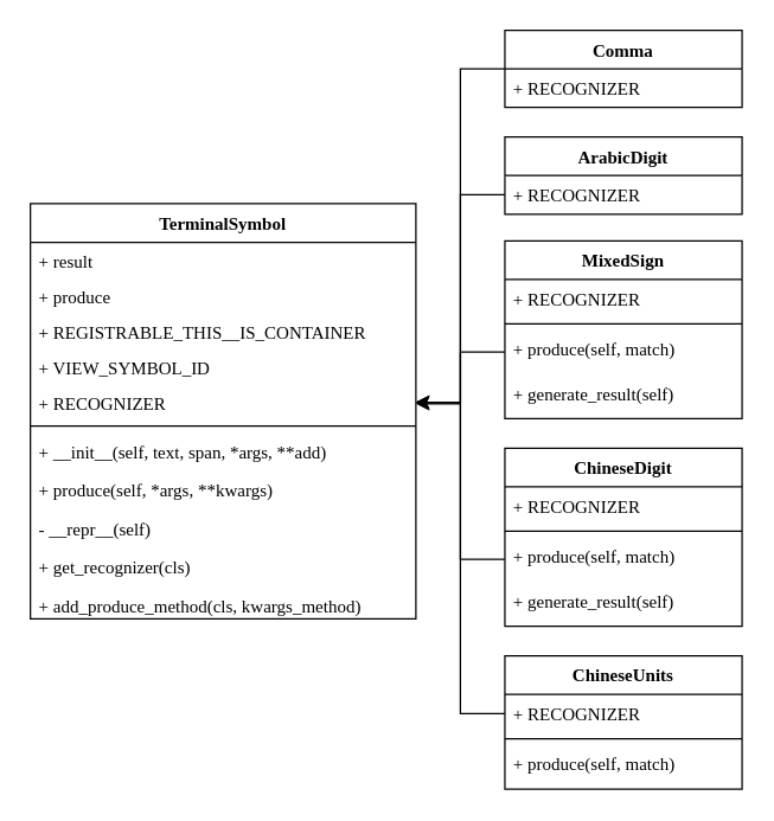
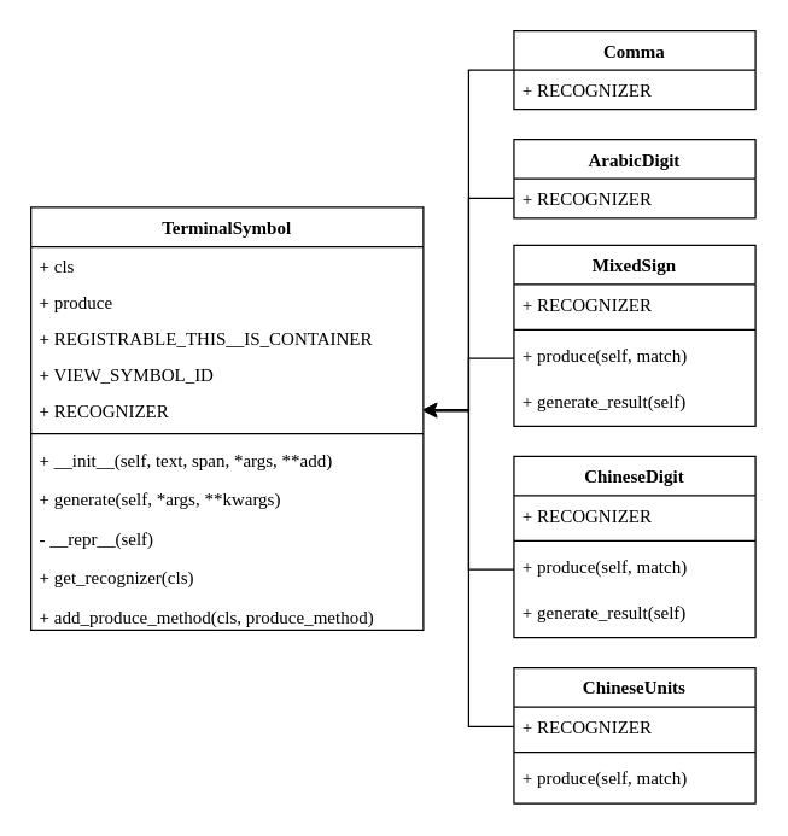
  <mxCell id="0" />
  <mxCell id="1" parent="0" />
  <mxCell id="2" value="ArabicDigit" style="swimlane;fontStyle=1;align=center;verticalAlign=top;childLayout=stackLayout;horizontal=1;startSize=26;horizontalStack=0;resizeParent=1;resizeParentMax=0;resizeLast=0;collapsible=1;marginBottom=0;fontFamily=Times New Roman;" parent="1" vertex="1"><mxGeometry x="340" y="92" width="160" height="52" as="geometry"><mxRectangle y="533" width="100" height="26" as="alternateBounds" /></mxGeometry></mxCell>
  <mxCell id="3" value="+ RECOGNIZER" style="text;strokeColor=none;fillColor=none;align=left;verticalAlign=top;spacingLeft=4;spacingRight=4;overflow=hidden;rotatable=0;points=[[0,0.5],[1,0.5]];portConstraint=eastwest;fontFamily=Times New Roman;" parent="2" vertex="1"><mxGeometry y="26" width="160" height="26" as="geometry" /></mxCell>
  <mxCell id="4" value="MixedSign" style="swimlane;fontStyle=1;align=center;verticalAlign=top;childLayout=stackLayout;horizontal=1;startSize=26;horizontalStack=0;resizeParent=1;resizeParentMax=0;resizeLast=0;collapsible=1;marginBottom=0;fontFamily=Times New Roman;" parent="1" vertex="1"><mxGeometry x="340" y="162" width="160" height="120" as="geometry" /></mxCell>
  <mxCell id="5" value="+ RECOGNIZER" style="text;strokeColor=none;fillColor=none;align=left;verticalAlign=top;spacingLeft=4;spacingRight=4;overflow=hidden;rotatable=0;points=[[0,0.5],[1,0.5]];portConstraint=eastwest;fontFamily=Times New Roman;" parent="4" vertex="1"><mxGeometry y="26" width="160" height="26" as="geometry" /></mxCell>
  <mxCell id="6" value="" style="line;strokeWidth=1;fillColor=none;align=left;verticalAlign=middle;spacingTop=-1;spacingLeft=3;spacingRight=3;rotatable=0;labelPosition=right;points=[];portConstraint=eastwest;fontFamily=Times New Roman;" parent="4" vertex="1"><mxGeometry y="52" width="160" height="8" as="geometry" /></mxCell>
  <mxCell id="7" value="+ produce(self, match)" style="text;strokeColor=none;fillColor=none;align=left;verticalAlign=top;spacingLeft=4;spacingRight=4;overflow=hidden;rotatable=0;points=[[0,0.5],[1,0.5]];portConstraint=eastwest;fontFamily=Times New Roman;" parent="4" vertex="1"><mxGeometry y="60" width="160" height="30" as="geometry" /></mxCell>
  <mxCell id="8" value="+ generate_result(self)" style="text;strokeColor=none;fillColor=none;align=left;verticalAlign=top;spacingLeft=4;spacingRight=4;overflow=hidden;rotatable=0;points=[[0,0.5],[1,0.5]];portConstraint=eastwest;fontFamily=Times New Roman;" parent="4" vertex="1"><mxGeometry y="90" width="160" height="30" as="geometry" /></mxCell>
  <mxCell id="9" style="edgeStyle=orthogonalEdgeStyle;rounded=0;orthogonalLoop=1;jettySize=auto;html=1;exitX=0;exitY=0.5;exitDx=0;exitDy=0;entryX=1;entryY=0.5;entryDx=0;entryDy=0;" edge="1" parent="1" source="10" target="17"><mxGeometry relative="1" as="geometry" /></mxCell>
  <mxCell id="10" value="Comma" style="swimlane;fontStyle=1;align=center;verticalAlign=top;childLayout=stackLayout;horizontal=1;startSize=26;horizontalStack=0;resizeParent=1;resizeParentMax=0;resizeLast=0;collapsible=1;marginBottom=0;fontFamily=Times New Roman;" parent="1" vertex="1"><mxGeometry x="340" y="20" width="160" height="52" as="geometry" /></mxCell>
  <mxCell id="11" value="+ RECOGNIZER" style="text;strokeColor=none;fillColor=none;align=left;verticalAlign=top;spacingLeft=4;spacingRight=4;overflow=hidden;rotatable=0;points=[[0,0.5],[1,0.5]];portConstraint=eastwest;fontFamily=Times New Roman;" parent="10" vertex="1"><mxGeometry y="26" width="160" height="26" as="geometry" /></mxCell>
  <mxCell id="12" value="TerminalSymbol" style="swimlane;fontStyle=1;align=center;verticalAlign=top;childLayout=stackLayout;horizontal=1;startSize=26;horizontalStack=0;resizeParent=1;resizeParentMax=0;resizeLast=0;collapsible=1;marginBottom=0;fontFamily=Times New Roman;" parent="1" vertex="1"><mxGeometry x="20" y="137" width="260" height="280" as="geometry" /></mxCell>
- <mxCell id="13" value="+ result" style="text;strokeColor=none;fillColor=none;align=left;verticalAlign=top;spacingLeft=4;spacingRight=4;overflow=hidden;rotatable=0;points=[[0,0.5],[1,0.5]];portConstraint=eastwest;fontFamily=Times New Roman;" parent="12" vertex="1"><mxGeometry y="26" width="260" height="24" as="geometry" /></mxCell>
+ <mxCell id="13" value="+ cls" style="text;strokeColor=none;fillColor=none;align=left;verticalAlign=top;spacingLeft=4;spacingRight=4;overflow=hidden;rotatable=0;points=[[0,0.5],[1,0.5]];portConstraint=eastwest;fontFamily=Times New Roman;" parent="12" vertex="1"><mxGeometry y="26" width="260" height="24" as="geometry" /></mxCell>
  <mxCell id="14" value="+ produce" style="text;strokeColor=none;fillColor=none;align=left;verticalAlign=top;spacingLeft=4;spacingRight=4;overflow=hidden;rotatable=0;points=[[0,0.5],[1,0.5]];portConstraint=eastwest;fontFamily=Times New Roman;" parent="12" vertex="1"><mxGeometry y="50" width="260" height="24" as="geometry" /></mxCell>
  <mxCell id="15" value="+ REGISTRABLE_THIS__IS_CONTAINER" style="text;strokeColor=none;fillColor=none;align=left;verticalAlign=top;spacingLeft=4;spacingRight=4;overflow=hidden;rotatable=0;points=[[0,0.5],[1,0.5]];portConstraint=eastwest;fontFamily=Times New Roman;" parent="12" vertex="1"><mxGeometry y="74" width="260" height="24" as="geometry" /></mxCell>
  <mxCell id="16" value="+ VIEW_SYMBOL_ID" style="text;strokeColor=none;fillColor=none;align=left;verticalAlign=top;spacingLeft=4;spacingRight=4;overflow=hidden;rotatable=0;points=[[0,0.5],[1,0.5]];portConstraint=eastwest;fontFamily=Times New Roman;" parent="12" vertex="1"><mxGeometry y="98" width="260" height="24" as="geometry" /></mxCell>
  <mxCell id="17" value="+ RECOGNIZER" style="text;strokeColor=none;fillColor=none;align=left;verticalAlign=top;spacingLeft=4;spacingRight=4;overflow=hidden;rotatable=0;points=[[0,0.5],[1,0.5]];portConstraint=eastwest;fontFamily=Times New Roman;" parent="12" vertex="1"><mxGeometry y="122" width="260" height="24" as="geometry" /></mxCell>
  <mxCell id="18" value="" style="line;strokeWidth=1;fillColor=none;align=left;verticalAlign=middle;spacingTop=-1;spacingLeft=3;spacingRight=3;rotatable=0;labelPosition=right;points=[];portConstraint=eastwest;fontFamily=Times New Roman;" parent="12" vertex="1"><mxGeometry y="146" width="260" height="8" as="geometry" /></mxCell>
  <mxCell id="19" value="+ __init__(self, text, span, *args, **add)" style="text;strokeColor=none;fillColor=none;align=left;verticalAlign=top;spacingLeft=4;spacingRight=4;overflow=hidden;rotatable=0;points=[[0,0.5],[1,0.5]];portConstraint=eastwest;fontFamily=Times New Roman;" parent="12" vertex="1"><mxGeometry y="154" width="260" height="26" as="geometry" /></mxCell>
- <mxCell id="20" value="+ produce(self, *args, **kwargs)" style="text;strokeColor=none;fillColor=none;align=left;verticalAlign=top;spacingLeft=4;spacingRight=4;overflow=hidden;rotatable=0;points=[[0,0.5],[1,0.5]];portConstraint=eastwest;fontFamily=Times New Roman;" parent="12" vertex="1"><mxGeometry y="180" width="260" height="26" as="geometry" /></mxCell>
+ <mxCell id="20" value="+ generate(self, *args, **kwargs)" style="text;strokeColor=none;fillColor=none;align=left;verticalAlign=top;spacingLeft=4;spacingRight=4;overflow=hidden;rotatable=0;points=[[0,0.5],[1,0.5]];portConstraint=eastwest;fontFamily=Times New Roman;" parent="12" vertex="1"><mxGeometry y="180" width="260" height="26" as="geometry" /></mxCell>
  <mxCell id="21" value="- __repr__(self)" style="text;strokeColor=none;fillColor=none;align=left;verticalAlign=top;spacingLeft=4;spacingRight=4;overflow=hidden;rotatable=0;points=[[0,0.5],[1,0.5]];portConstraint=eastwest;fontFamily=Times New Roman;" parent="12" vertex="1"><mxGeometry y="206" width="260" height="26" as="geometry" /></mxCell>
  <mxCell id="22" value="+ get_recognizer(cls)" style="text;strokeColor=none;fillColor=none;align=left;verticalAlign=top;spacingLeft=4;spacingRight=4;overflow=hidden;rotatable=0;points=[[0,0.5],[1,0.5]];portConstraint=eastwest;fontFamily=Times New Roman;" parent="12" vertex="1"><mxGeometry y="232" width="260" height="26" as="geometry" /></mxCell>
- <mxCell id="23" value="+ add_produce_method(cls, kwargs_method)" style="text;strokeColor=none;fillColor=none;align=left;verticalAlign=top;spacingLeft=4;spacingRight=4;overflow=hidden;rotatable=0;points=[[0,0.5],[1,0.5]];portConstraint=eastwest;fontFamily=Times New Roman;" parent="12" vertex="1"><mxGeometry y="258" width="260" height="22" as="geometry" /></mxCell>
+ <mxCell id="23" value="+ add_produce_method(cls, produce_method)" style="text;strokeColor=none;fillColor=none;align=left;verticalAlign=top;spacingLeft=4;spacingRight=4;overflow=hidden;rotatable=0;points=[[0,0.5],[1,0.5]];portConstraint=eastwest;fontFamily=Times New Roman;" parent="12" vertex="1"><mxGeometry y="258" width="260" height="22" as="geometry" /></mxCell>
  <mxCell id="24" value="ChineseDigit&#10;" style="swimlane;fontStyle=1;align=center;verticalAlign=top;childLayout=stackLayout;horizontal=1;startSize=26;horizontalStack=0;resizeParent=1;resizeParentMax=0;resizeLast=0;collapsible=1;marginBottom=0;fontFamily=Times New Roman;" vertex="1" parent="1"><mxGeometry x="340" y="302" width="160" height="120" as="geometry" /></mxCell>
  <mxCell id="25" value="+ RECOGNIZER" style="text;strokeColor=none;fillColor=none;align=left;verticalAlign=top;spacingLeft=4;spacingRight=4;overflow=hidden;rotatable=0;points=[[0,0.5],[1,0.5]];portConstraint=eastwest;fontFamily=Times New Roman;" vertex="1" parent="24"><mxGeometry y="26" width="160" height="26" as="geometry" /></mxCell>
  <mxCell id="26" value="" style="line;strokeWidth=1;fillColor=none;align=left;verticalAlign=middle;spacingTop=-1;spacingLeft=3;spacingRight=3;rotatable=0;labelPosition=right;points=[];portConstraint=eastwest;fontFamily=Times New Roman;" vertex="1" parent="24"><mxGeometry y="52" width="160" height="8" as="geometry" /></mxCell>
  <mxCell id="27" value="+ produce(self, match)" style="text;strokeColor=none;fillColor=none;align=left;verticalAlign=top;spacingLeft=4;spacingRight=4;overflow=hidden;rotatable=0;points=[[0,0.5],[1,0.5]];portConstraint=eastwest;fontFamily=Times New Roman;" vertex="1" parent="24"><mxGeometry y="60" width="160" height="30" as="geometry" /></mxCell>
  <mxCell id="28" value="+ generate_result(self)" style="text;strokeColor=none;fillColor=none;align=left;verticalAlign=top;spacingLeft=4;spacingRight=4;overflow=hidden;rotatable=0;points=[[0,0.5],[1,0.5]];portConstraint=eastwest;fontFamily=Times New Roman;" vertex="1" parent="24"><mxGeometry y="90" width="160" height="30" as="geometry" /></mxCell>
  <mxCell id="29" value="ChineseUnits" style="swimlane;fontStyle=1;align=center;verticalAlign=top;childLayout=stackLayout;horizontal=1;startSize=26;horizontalStack=0;resizeParent=1;resizeParentMax=0;resizeLast=0;collapsible=1;marginBottom=0;fontFamily=Times New Roman;" vertex="1" parent="1"><mxGeometry x="340" y="442" width="160" height="90" as="geometry" /></mxCell>
  <mxCell id="30" value="+ RECOGNIZER" style="text;strokeColor=none;fillColor=none;align=left;verticalAlign=top;spacingLeft=4;spacingRight=4;overflow=hidden;rotatable=0;points=[[0,0.5],[1,0.5]];portConstraint=eastwest;fontFamily=Times New Roman;" vertex="1" parent="29"><mxGeometry y="26" width="160" height="26" as="geometry" /></mxCell>
  <mxCell id="31" value="" style="line;strokeWidth=1;fillColor=none;align=left;verticalAlign=middle;spacingTop=-1;spacingLeft=3;spacingRight=3;rotatable=0;labelPosition=right;points=[];portConstraint=eastwest;fontFamily=Times New Roman;" vertex="1" parent="29"><mxGeometry y="52" width="160" height="8" as="geometry" /></mxCell>
  <mxCell id="32" value="+ produce(self, match)" style="text;strokeColor=none;fillColor=none;align=left;verticalAlign=top;spacingLeft=4;spacingRight=4;overflow=hidden;rotatable=0;points=[[0,0.5],[1,0.5]];portConstraint=eastwest;fontFamily=Times New Roman;" vertex="1" parent="29"><mxGeometry y="60" width="160" height="30" as="geometry" /></mxCell>
  <mxCell id="33" style="edgeStyle=orthogonalEdgeStyle;rounded=0;orthogonalLoop=1;jettySize=auto;html=1;exitX=0;exitY=0.5;exitDx=0;exitDy=0;" edge="1" parent="1" source="3"><mxGeometry relative="1" as="geometry"><mxPoint x="280" y="272" as="targetPoint" /><Array as="points"><mxPoint x="310" y="131" /><mxPoint x="310" y="272" /></Array></mxGeometry></mxCell>
  <mxCell id="34" style="edgeStyle=orthogonalEdgeStyle;rounded=0;orthogonalLoop=1;jettySize=auto;html=1;exitX=0;exitY=0.5;exitDx=0;exitDy=0;entryX=1;entryY=0.5;entryDx=0;entryDy=0;" edge="1" parent="1" source="7" target="17"><mxGeometry relative="1" as="geometry" /></mxCell>
  <mxCell id="35" style="edgeStyle=orthogonalEdgeStyle;rounded=0;orthogonalLoop=1;jettySize=auto;html=1;exitX=0;exitY=0.5;exitDx=0;exitDy=0;entryX=1;entryY=0.5;entryDx=0;entryDy=0;" edge="1" parent="1" source="27" target="17"><mxGeometry relative="1" as="geometry" /></mxCell>
  <mxCell id="36" style="edgeStyle=orthogonalEdgeStyle;rounded=0;orthogonalLoop=1;jettySize=auto;html=1;exitX=0;exitY=0.5;exitDx=0;exitDy=0;entryX=1;entryY=0.5;entryDx=0;entryDy=0;" edge="1" parent="1" source="30" target="17"><mxGeometry relative="1" as="geometry" /></mxCell>
